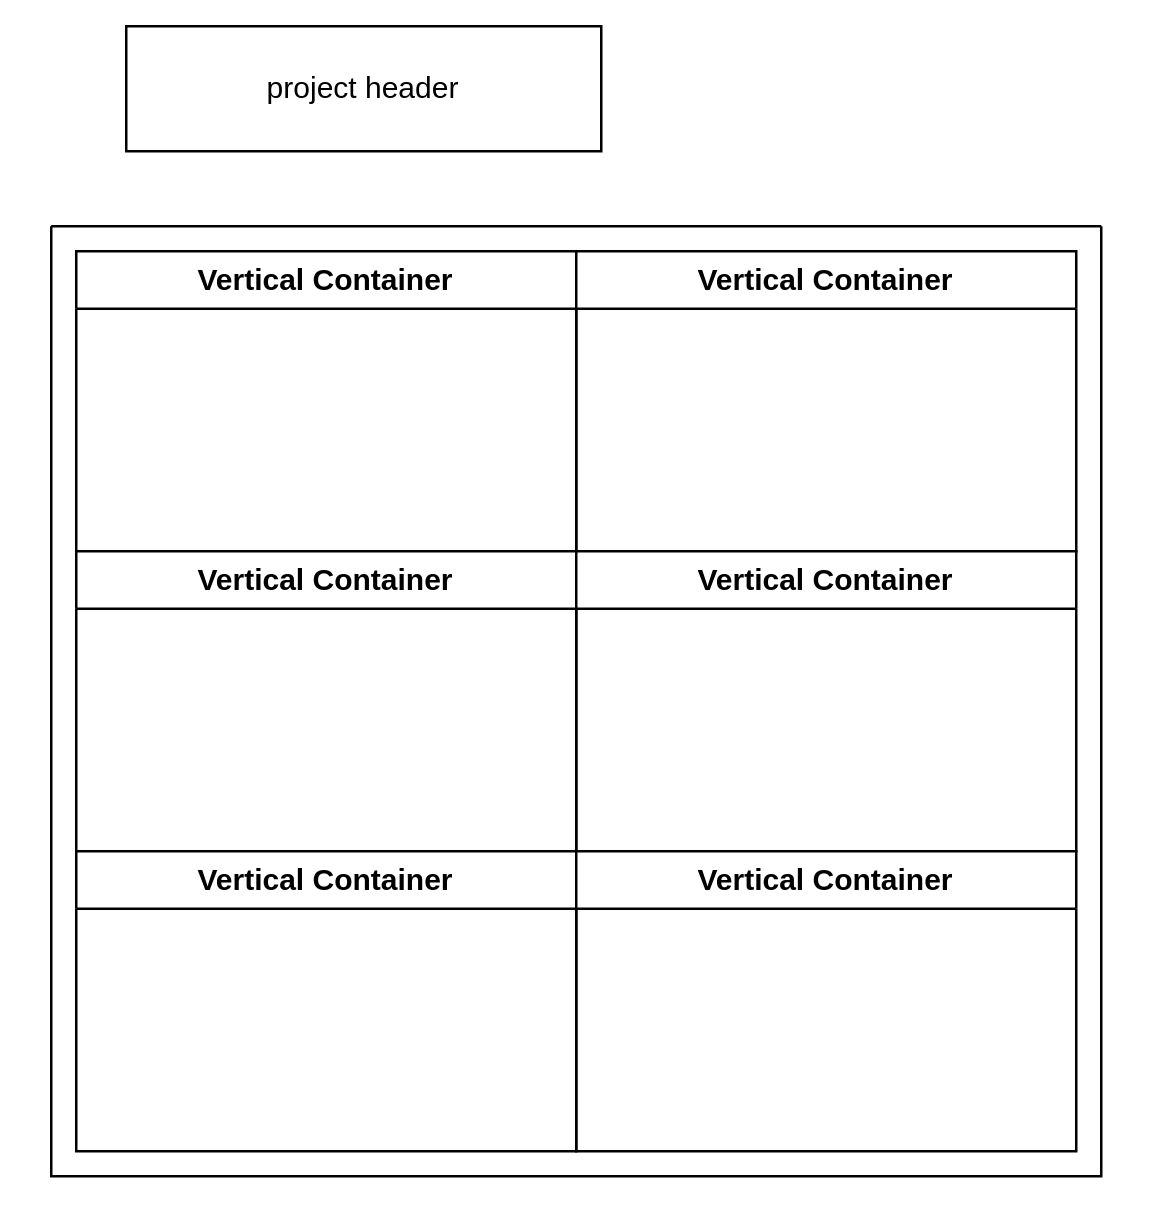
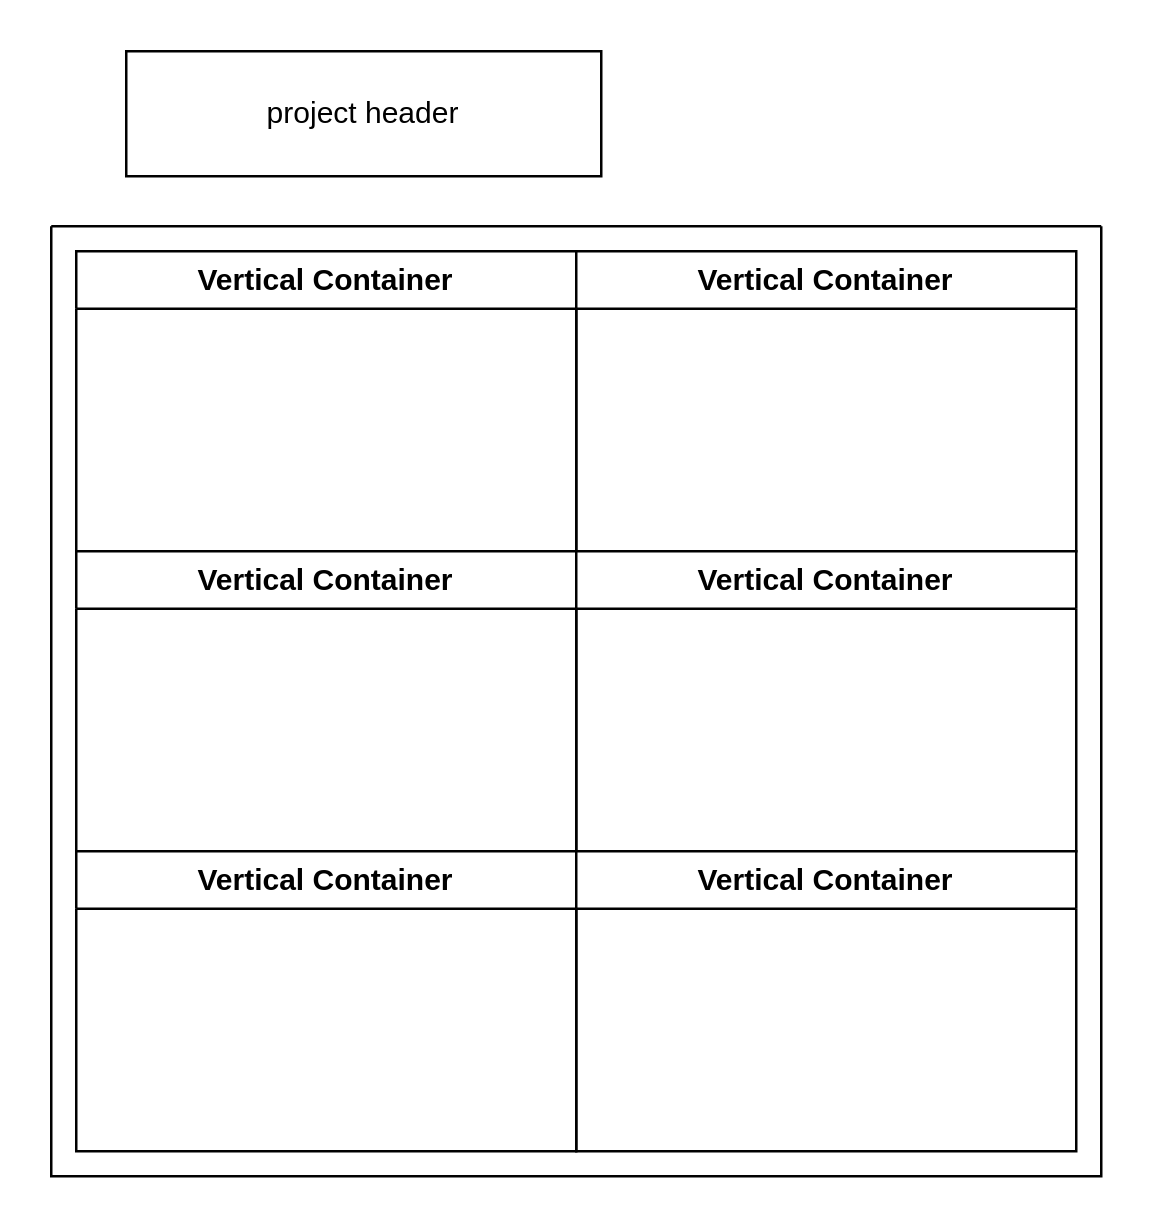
  <mxCell id="0" />
  <mxCell id="1" parent="0" />
  <mxCell id="2" value="Vertical Container" style="swimlane;whiteSpace=wrap;html=1;" vertex="1" parent="1"><mxGeometry x="30" y="100" width="200" height="120" as="geometry" /></mxCell>
  <mxCell id="3" value="Vertical Container" style="swimlane;whiteSpace=wrap;html=1;" vertex="1" parent="1"><mxGeometry x="230" y="100" width="200" height="120" as="geometry" /></mxCell>
  <mxCell id="4" value="Vertical Container" style="swimlane;whiteSpace=wrap;html=1;" vertex="1" parent="1"><mxGeometry x="30" y="220" width="200" height="120" as="geometry" /></mxCell>
  <mxCell id="5" value="Vertical Container" style="swimlane;whiteSpace=wrap;html=1;" vertex="1" parent="1"><mxGeometry x="230" y="220" width="200" height="120" as="geometry" /></mxCell>
  <mxCell id="6" value="Vertical Container" style="swimlane;whiteSpace=wrap;html=1;" vertex="1" parent="1"><mxGeometry x="30" y="340" width="200" height="120" as="geometry" /></mxCell>
  <mxCell id="7" value="Vertical Container" style="swimlane;whiteSpace=wrap;html=1;" vertex="1" parent="1"><mxGeometry x="230" y="340" width="200" height="120" as="geometry" /></mxCell>
  <mxCell id="8" value="" style="swimlane;startSize=0;" vertex="1" parent="1"><mxGeometry x="20" y="90" width="420" height="380" as="geometry" /></mxCell>
- <mxCell id="9" value="project header" style="rounded=0;whiteSpace=wrap;html=1;" vertex="1" parent="1"><mxGeometry x="50" y="10" width="190" height="50" as="geometry" /></mxCell>
+ <mxCell id="9" value="project header" style="rounded=0;whiteSpace=wrap;html=1;" vertex="1" parent="1"><mxGeometry x="50" y="20" width="190" height="50" as="geometry" /></mxCell>
